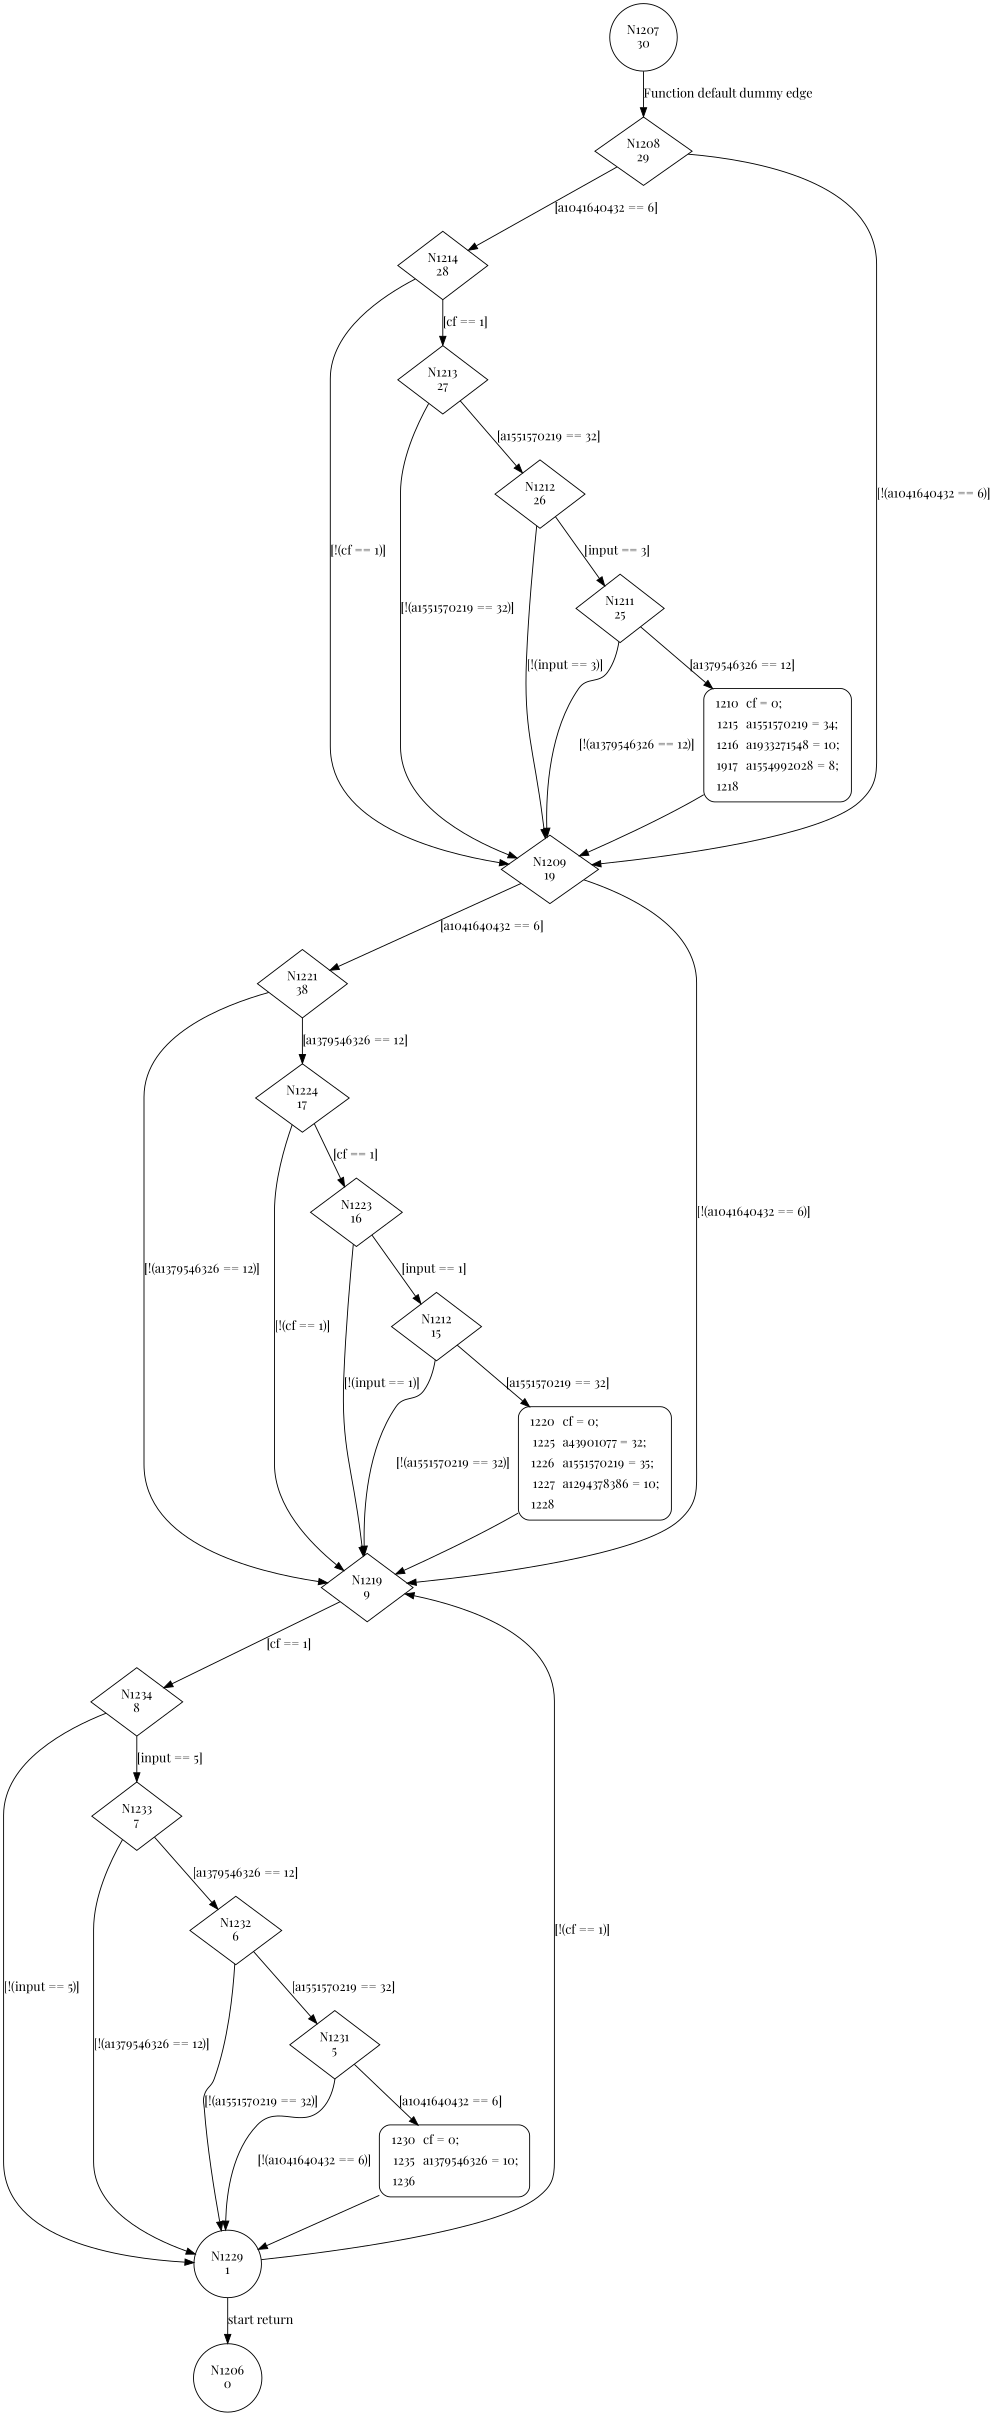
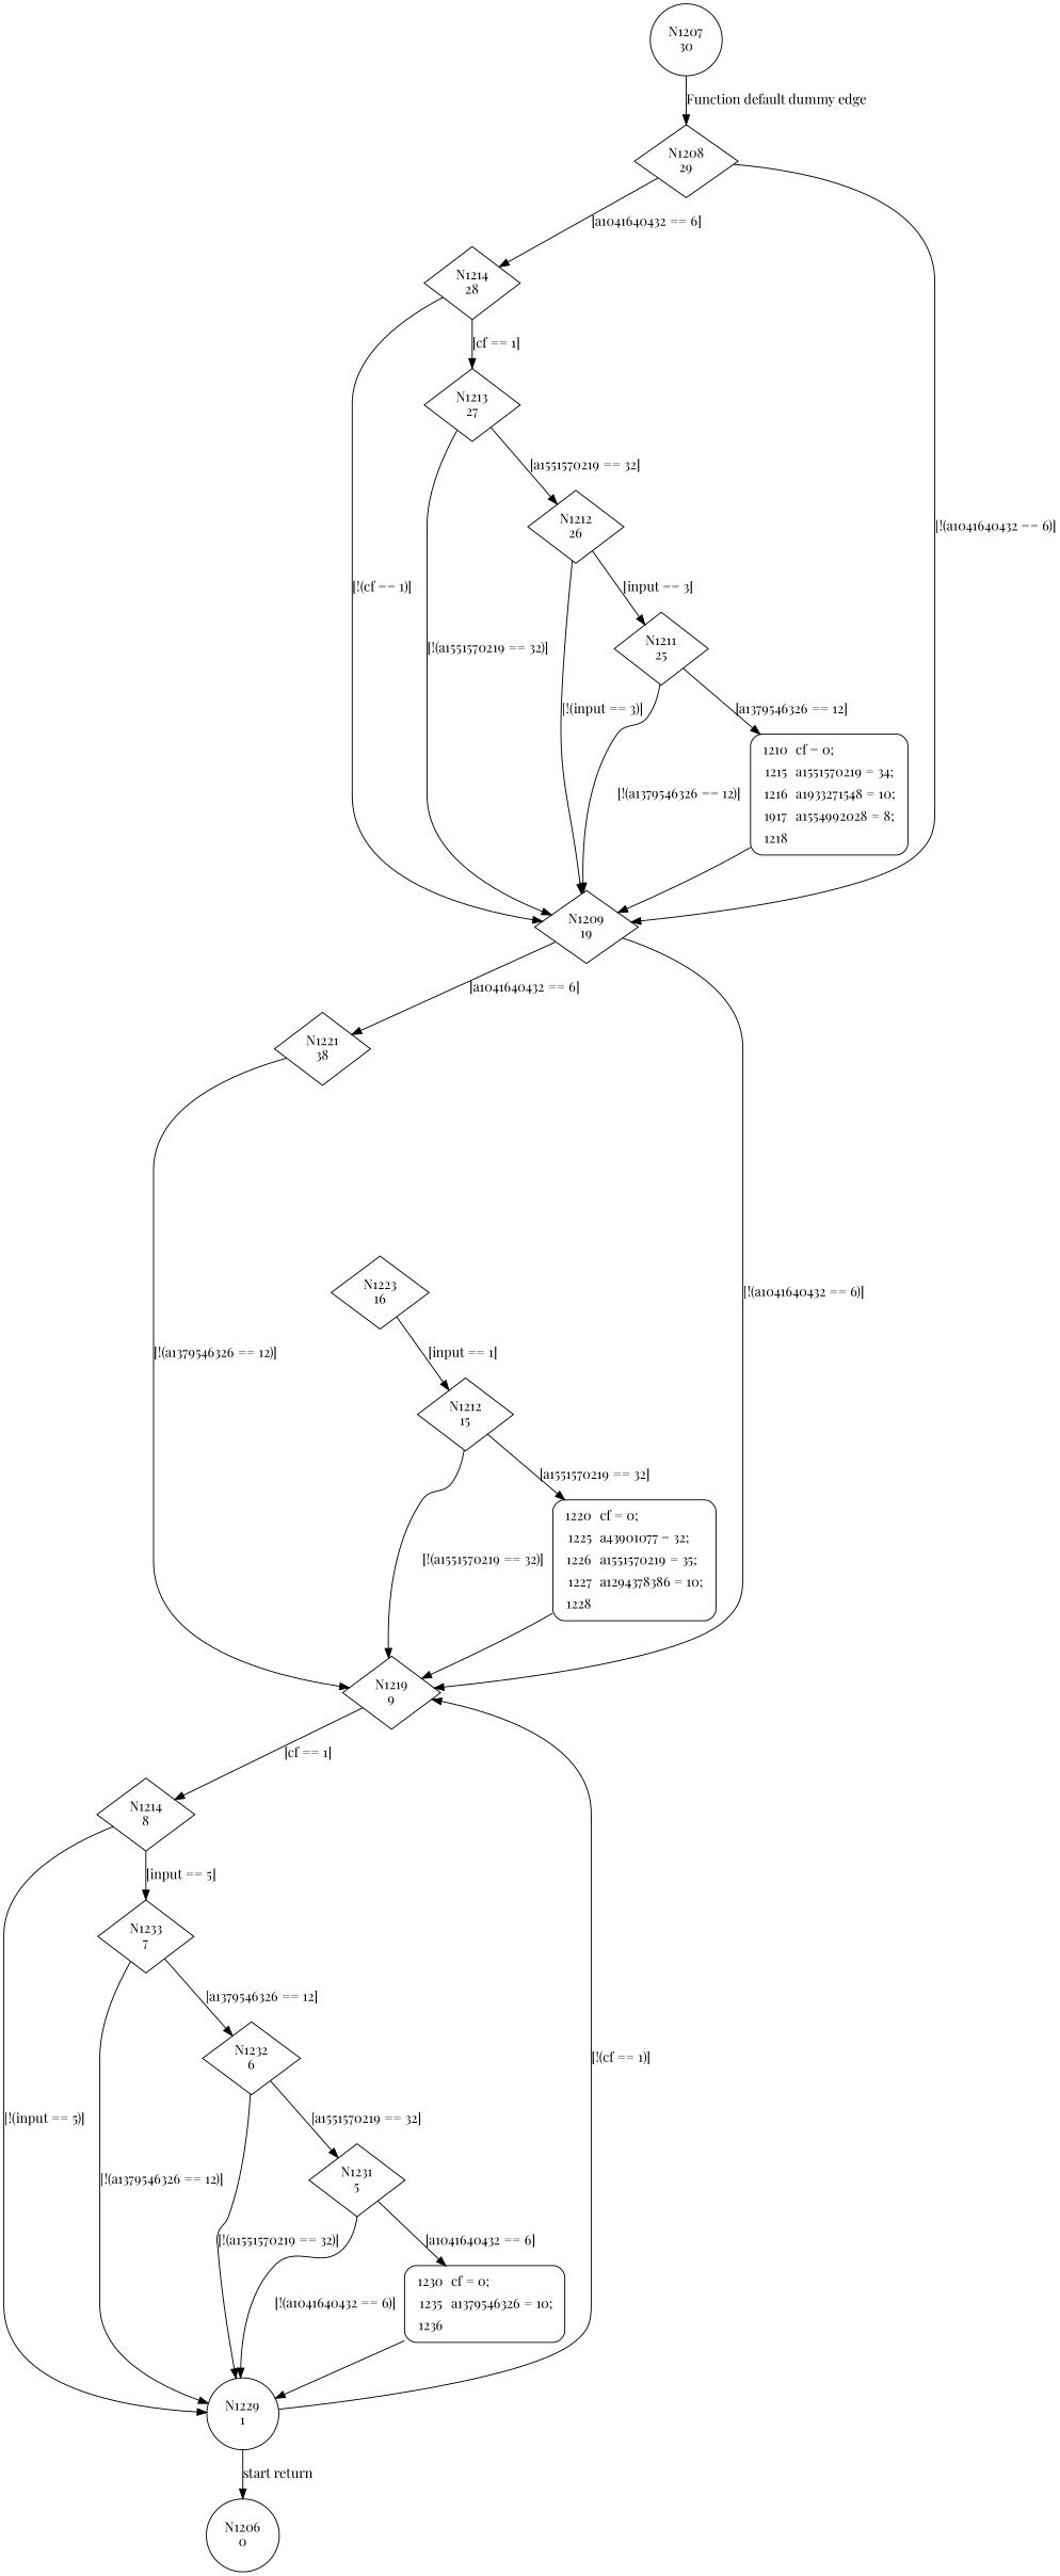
  digraph {
    fontname="Playfair Display"
    node [fontname="Playfair Display" shape=diamond]
    edge [fontname="Playfair Display"]
    n1 [label="N1207\n30" shape=circle]
    n2 [label="N1208\n29"]
    n3 [label="N1214\n28"]
    n4 [label="N1209\n19"]
    n5 [label="N1213\n27"]
    n6 [label="N1221\n38"]
    n7 [label="N1219\n9"]
    n8 [label="N1212\n26"]
-   n9 [label="N1224\n17"]
-   n10 [label="N1234\n8"]
+   n10 [label="N1214\n8"]
    n11 [label="N1223\n16"]
    n12 [label="N1229\n1" shape=circle]
    n13 [label="N1233\n7"]
    n14 [label="N1206\n0" shape=circle]
    n15 [label="N1232\n6"]
    n16 [label="N1231\n5"]
    n17 [fillcolor=white label=<<table border="0" cellborder="0" cellpadding="3" bgcolor="white"><tr><td align="right">1230</td><td align="left">cf = 0;</td></tr><tr><td align="right">1235</td><td align="left">a1379546326 = 10;</td></tr><tr><td align="right">1236</td><td align="left"></td></tr></table>> penwidth=1 shape=Mrecord style="filled,bold"]
    n18 [label="N1212\n15"]
    n19 [fillcolor=white label=<<table border="0" cellborder="0" cellpadding="3" bgcolor="white"><tr><td align="right">1220</td><td align="left">cf = 0;</td></tr><tr><td align="right">1225</td><td align="left">a43901077 = 32;</td></tr><tr><td align="right">1226</td><td align="left">a1551570219 = 35;</td></tr><tr><td align="right">1227</td><td align="left">a1294378386 = 10;</td></tr><tr><td align="right">1228</td><td align="left"></td></tr></table>> penwidth=1 shape=Mrecord style="filled,bold"]
    n20 [label="N1211\n25"]
    n21 [fillcolor=white label=<<table border="0" cellborder="0" cellpadding="3" bgcolor="white"><tr><td align="right">1210</td><td align="left">cf = 0;</td></tr><tr><td align="right">1215</td><td align="left">a1551570219 = 34;</td></tr><tr><td align="right">1216</td><td align="left">a1933271548 = 10;</td></tr><tr><td align="right">1917</td><td align="left">a1554992028 = 8;</td></tr><tr><td align="right">1218</td><td align="left"></td></tr></table>> penwidth=1 shape=Mrecord style="filled,bold"]
    n1 -> n2 [label="Function default dummy edge"]
    n2 -> n3 [label="[a1041640432 == 6]"]
    n2 -> n4 [label="[!(a1041640432 == 6)]"]
    n3 -> n4 [label="[!(cf == 1)]"]
    n3 -> n5 [label="[cf == 1]"]
    n4 -> n6 [label="[a1041640432 == 6]"]
    n4 -> n7 [label="[!(a1041640432 == 6)]"]
    n5 -> n4 [label="[!(a1551570219 == 32)]"]
    n5 -> n8 [label="[a1551570219 == 32]"]
    n6 -> n7 [label="[!(a1379546326 == 12)]"]
-   n6 -> n9 [label="[a1379546326 == 12]"]
    n7 -> n10 [label="[cf == 1]"]
    n8 -> n4 [label="[!(input == 3)]"]
    n8 -> n20 [label="[input == 3]"]
-   n9 -> n7 [label="[!(cf == 1)]"]
-   n9 -> n11 [label="[cf == 1]"]
    n10 -> n12 [label="[!(input == 5)]"]
    n10 -> n13 [label="[input == 5]"]
-   n11 -> n7 [label="[!(input == 1)]"]
    n11 -> n18 [label="[input == 1]"]
    n12 -> n7 [label="[!(cf == 1)]"]
    n12 -> n14 [label="start return"]
    n13 -> n12 [label="[!(a1379546326 == 12)]"]
    n13 -> n15 [label="[a1379546326 == 12]"]
    n15 -> n12 [label="[!(a1551570219 == 32)]"]
    n15 -> n16 [label="[a1551570219 == 32]"]
    n16 -> n12 [label="[!(a1041640432 == 6)]"]
    n16 -> n17 [label="[a1041640432 == 6]"]
    n17 -> n12
    n18 -> n7 [label="[!(a1551570219 == 32)]"]
    n18 -> n19 [label="[a1551570219 == 32]"]
    n19 -> n7
    n20 -> n4 [label="[!(a1379546326 == 12)]"]
    n20 -> n21 [label="[a1379546326 == 12]"]
    n21 -> n4
  }
